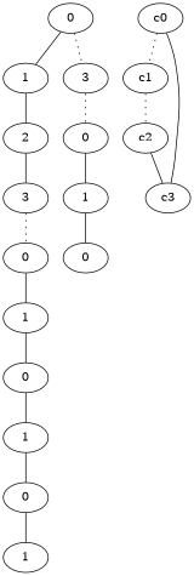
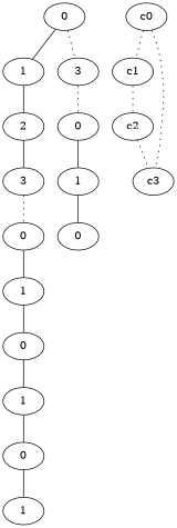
  graph {
    fontname="DejaVu Serif"
    node [fontname="DejaVu Serif"]
    edge [fontname="DejaVu Serif"]
    n1 [label=0]
    n2 [label=1]
    n3 [label=3]
    n4 [label=2]
    n5 [label=0]
    n6 [label=3]
    n7 [label=0]
    n8 [label=1]
    n9 [label=0]
    n10 [label=1]
    n11 [label=0]
    n12 [label=1]
    n13 [label=1]
    n14 [label=0]
    c0
    c1
    c3
    c2
    n1 -- n2
    n1 -- n3 [style=dotted]
    n2 -- n4
    n3 -- n5 [style=dotted]
    n4 -- n6
    n5 -- n13
    n6 -- n7 [style=dotted]
    n7 -- n8
    n8 -- n9
    n9 -- n10
    n10 -- n11
    n11 -- n12
    n13 -- n14
    c0 -- c1 [style=dotted]
-   c0 -- c3 [style=solid]
+   c0 -- c3 [style=dotted]
    c1 -- c2 [style=dotted]
-   c2 -- c3
+   c2 -- c3 [style=dotted]
  }
